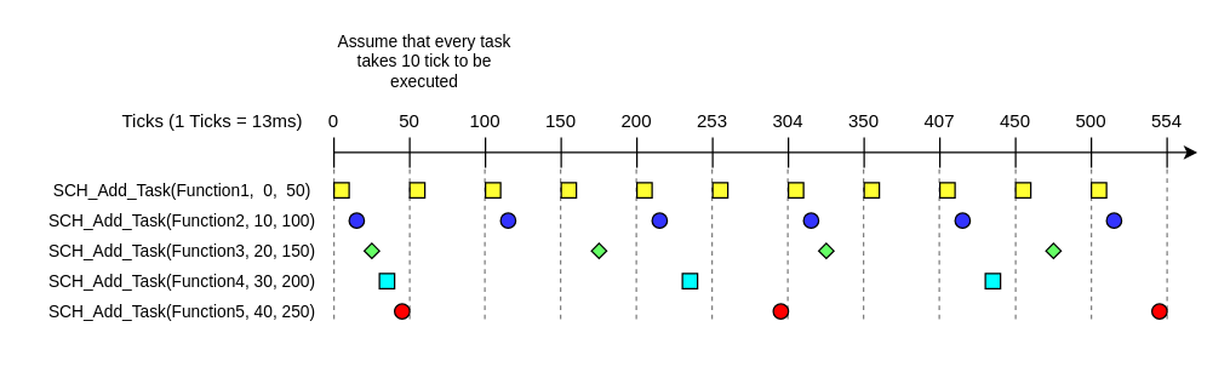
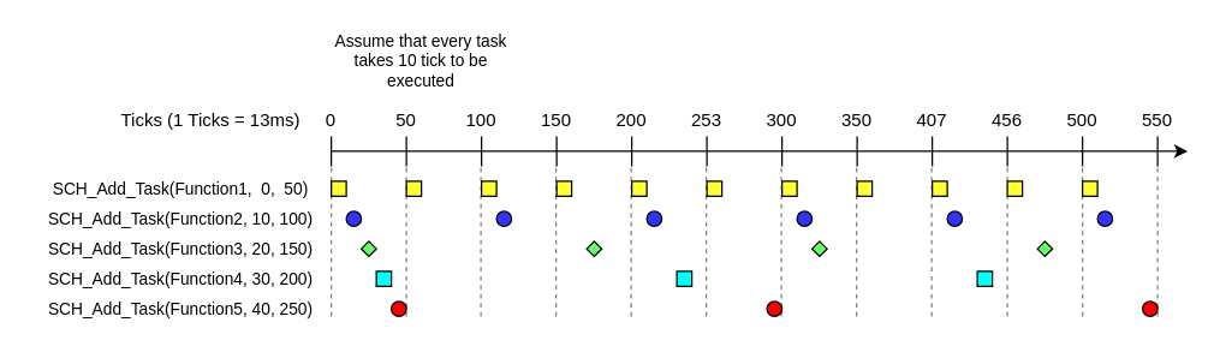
  <mxCell id="0" />
  <mxCell id="1" parent="0" />
  <mxCell id="2" value="" style="endArrow=classic;html=1;rounded=0;" edge="1" parent="1"><mxGeometry width="50" height="50" relative="1" as="geometry"><mxPoint x="220" y="100" as="sourcePoint" /><mxPoint x="790" y="100" as="targetPoint" /></mxGeometry></mxCell>
  <mxCell id="3" value="" style="endArrow=none;html=1;rounded=0;" edge="1" parent="1"><mxGeometry width="50" height="50" relative="1" as="geometry"><mxPoint x="220" y="110" as="sourcePoint" /><mxPoint x="220" y="90" as="targetPoint" /></mxGeometry></mxCell>
  <mxCell id="4" value="0" style="text;html=1;strokeColor=none;fillColor=none;align=center;verticalAlign=middle;whiteSpace=wrap;rounded=0;" vertex="1" parent="1"><mxGeometry x="210" y="70" width="20" height="20" as="geometry" /></mxCell>
  <mxCell id="5" value="" style="endArrow=none;html=1;rounded=0;" edge="1" parent="1"><mxGeometry width="50" height="50" relative="1" as="geometry"><mxPoint x="270" y="110" as="sourcePoint" /><mxPoint x="270" y="90" as="targetPoint" /></mxGeometry></mxCell>
  <mxCell id="6" value="" style="endArrow=none;html=1;rounded=0;" edge="1" parent="1"><mxGeometry width="50" height="50" relative="1" as="geometry"><mxPoint x="320" y="110" as="sourcePoint" /><mxPoint x="320" y="90" as="targetPoint" /></mxGeometry></mxCell>
  <mxCell id="7" value="" style="endArrow=none;html=1;rounded=0;" edge="1" parent="1"><mxGeometry width="50" height="50" relative="1" as="geometry"><mxPoint x="370" y="110" as="sourcePoint" /><mxPoint x="370" y="90" as="targetPoint" /></mxGeometry></mxCell>
  <mxCell id="8" value="" style="endArrow=none;html=1;rounded=0;" edge="1" parent="1"><mxGeometry width="50" height="50" relative="1" as="geometry"><mxPoint x="420" y="110" as="sourcePoint" /><mxPoint x="420" y="90" as="targetPoint" /></mxGeometry></mxCell>
  <mxCell id="9" value="" style="endArrow=none;html=1;rounded=0;" edge="1" parent="1"><mxGeometry width="50" height="50" relative="1" as="geometry"><mxPoint x="470" y="110" as="sourcePoint" /><mxPoint x="470" y="90" as="targetPoint" /></mxGeometry></mxCell>
  <mxCell id="10" value="" style="endArrow=none;html=1;rounded=0;" edge="1" parent="1"><mxGeometry width="50" height="50" relative="1" as="geometry"><mxPoint x="520" y="110" as="sourcePoint" /><mxPoint x="520" y="90" as="targetPoint" /></mxGeometry></mxCell>
  <mxCell id="11" value="" style="endArrow=none;html=1;rounded=0;" edge="1" parent="1"><mxGeometry width="50" height="50" relative="1" as="geometry"><mxPoint x="570" y="110" as="sourcePoint" /><mxPoint x="570" y="90" as="targetPoint" /></mxGeometry></mxCell>
  <mxCell id="12" value="" style="endArrow=none;html=1;rounded=0;" edge="1" parent="1"><mxGeometry width="50" height="50" relative="1" as="geometry"><mxPoint x="620" y="110" as="sourcePoint" /><mxPoint x="620" y="90" as="targetPoint" /></mxGeometry></mxCell>
  <mxCell id="13" value="50" style="text;html=1;strokeColor=none;fillColor=none;align=center;verticalAlign=middle;whiteSpace=wrap;rounded=0;" vertex="1" parent="1"><mxGeometry x="260" y="70" width="20" height="20" as="geometry" /></mxCell>
  <mxCell id="14" value="100" style="text;html=1;strokeColor=none;fillColor=none;align=center;verticalAlign=middle;whiteSpace=wrap;rounded=0;" vertex="1" parent="1"><mxGeometry x="310" y="70" width="20" height="20" as="geometry" /></mxCell>
  <mxCell id="15" value="150" style="text;html=1;strokeColor=none;fillColor=none;align=center;verticalAlign=middle;whiteSpace=wrap;rounded=0;" vertex="1" parent="1"><mxGeometry x="360" y="70" width="20" height="20" as="geometry" /></mxCell>
  <mxCell id="16" value="200" style="text;html=1;strokeColor=none;fillColor=none;align=center;verticalAlign=middle;whiteSpace=wrap;rounded=0;" vertex="1" parent="1"><mxGeometry x="410" y="70" width="20" height="20" as="geometry" /></mxCell>
  <mxCell id="17" value="253" style="text;html=1;strokeColor=none;fillColor=none;align=center;verticalAlign=middle;whiteSpace=wrap;rounded=0;" vertex="1" parent="1"><mxGeometry x="460" y="70" width="20" height="20" as="geometry" /></mxCell>
- <mxCell id="18" value="304" style="text;html=1;strokeColor=none;fillColor=none;align=center;verticalAlign=middle;whiteSpace=wrap;rounded=0;" vertex="1" parent="1"><mxGeometry x="510" y="70" width="20" height="20" as="geometry" /></mxCell>
+ <mxCell id="18" value="300" style="text;html=1;strokeColor=none;fillColor=none;align=center;verticalAlign=middle;whiteSpace=wrap;rounded=0;" vertex="1" parent="1"><mxGeometry x="510" y="70" width="20" height="20" as="geometry" /></mxCell>
  <mxCell id="19" value="350" style="text;html=1;strokeColor=none;fillColor=none;align=center;verticalAlign=middle;whiteSpace=wrap;rounded=0;" vertex="1" parent="1"><mxGeometry x="560" y="70" width="20" height="20" as="geometry" /></mxCell>
  <mxCell id="20" value="407" style="text;html=1;strokeColor=none;fillColor=none;align=center;verticalAlign=middle;whiteSpace=wrap;rounded=0;" vertex="1" parent="1"><mxGeometry x="610" y="70" width="20" height="20" as="geometry" /></mxCell>
  <mxCell id="21" value="" style="endArrow=none;html=1;rounded=0;" edge="1" parent="1"><mxGeometry width="50" height="50" relative="1" as="geometry"><mxPoint x="670" y="110" as="sourcePoint" /><mxPoint x="670" y="90" as="targetPoint" /></mxGeometry></mxCell>
- <mxCell id="22" value="450" style="text;html=1;strokeColor=none;fillColor=none;align=center;verticalAlign=middle;whiteSpace=wrap;rounded=0;" vertex="1" parent="1"><mxGeometry x="660" y="70" width="20" height="20" as="geometry" /></mxCell>
+ <mxCell id="22" value="456" style="text;html=1;strokeColor=none;fillColor=none;align=center;verticalAlign=middle;whiteSpace=wrap;rounded=0;" vertex="1" parent="1"><mxGeometry x="660" y="70" width="20" height="20" as="geometry" /></mxCell>
  <mxCell id="23" value="Ticks (1 Ticks = 13ms)" style="text;html=1;strokeColor=none;fillColor=none;align=center;verticalAlign=middle;whiteSpace=wrap;rounded=0;" vertex="1" parent="1"><mxGeometry x="70" y="65" width="140" height="30" as="geometry" /></mxCell>
  <mxCell id="24" value="" style="rounded=0;whiteSpace=wrap;html=1;fontSize=11;fillColor=#FFFF33;" vertex="1" parent="1"><mxGeometry x="220" y="120" width="10" height="10" as="geometry" /></mxCell>
  <mxCell id="25" value="SCH_Add_Task(Function1,&amp;nbsp; 0,&amp;nbsp; 50)" style="text;html=1;strokeColor=none;fillColor=none;align=center;verticalAlign=middle;whiteSpace=wrap;rounded=0;fontSize=11;" vertex="1" parent="1"><mxGeometry y="110" width="200" height="30" as="geometry" x="20" /></mxCell>
  <mxCell id="26" value="" style="rounded=0;whiteSpace=wrap;html=1;fontSize=11;fillColor=#FFFF33;" vertex="1" parent="1"><mxGeometry x="270" y="120" width="10" height="10" as="geometry" /></mxCell>
  <mxCell id="27" value="" style="rounded=0;whiteSpace=wrap;html=1;fontSize=11;fillColor=#FFFF33;" vertex="1" parent="1"><mxGeometry x="320" y="120" width="10" height="10" as="geometry" /></mxCell>
  <mxCell id="28" value="" style="rounded=0;whiteSpace=wrap;html=1;fontSize=11;fillColor=#FFFF33;" vertex="1" parent="1"><mxGeometry x="370" y="120" width="10" height="10" as="geometry" /></mxCell>
  <mxCell id="29" value="Assume that every task takes 10 tick to be executed" style="text;html=1;strokeColor=none;fillColor=none;align=center;verticalAlign=middle;whiteSpace=wrap;rounded=0;fontSize=11;" vertex="1" parent="1"><mxGeometry x="220" y="20" width="120" height="40" as="geometry" /></mxCell>
  <mxCell id="30" value="" style="rounded=0;whiteSpace=wrap;html=1;fontSize=11;fillColor=#FFFF33;" vertex="1" parent="1"><mxGeometry x="420" y="120" width="10" height="10" as="geometry" /></mxCell>
  <mxCell id="31" value="" style="rounded=0;whiteSpace=wrap;html=1;fontSize=11;fillColor=#FFFF33;" vertex="1" parent="1"><mxGeometry x="470" y="120" width="10" height="10" as="geometry" /></mxCell>
  <mxCell id="32" value="" style="rounded=0;whiteSpace=wrap;html=1;fontSize=11;fillColor=#FFFF33;" vertex="1" parent="1"><mxGeometry x="520" y="120" width="10" height="10" as="geometry" /></mxCell>
  <mxCell id="33" value="" style="rounded=0;whiteSpace=wrap;html=1;fontSize=11;fillColor=#FFFF33;" vertex="1" parent="1"><mxGeometry x="570" y="120" width="10" height="10" as="geometry" /></mxCell>
  <mxCell id="34" value="" style="rounded=0;whiteSpace=wrap;html=1;fontSize=11;fillColor=#FFFF33;" vertex="1" parent="1"><mxGeometry x="620" y="120" width="10" height="10" as="geometry" /></mxCell>
  <mxCell id="35" value="SCH_Add_Task(Function2, 10, 100)" style="text;html=1;strokeColor=none;fillColor=none;align=center;verticalAlign=middle;whiteSpace=wrap;rounded=0;fontSize=11;" vertex="1" parent="1"><mxGeometry y="130" width="200" height="30" as="geometry" x="20" /></mxCell>
  <mxCell id="36" value="" style="ellipse;whiteSpace=wrap;html=1;aspect=fixed;fontSize=11;fillColor=#3333FF;" vertex="1" parent="1"><mxGeometry x="230" y="140" width="10" height="10" as="geometry" /></mxCell>
  <mxCell id="37" value="" style="ellipse;whiteSpace=wrap;html=1;aspect=fixed;fontSize=11;fillColor=#3333FF;" vertex="1" parent="1"><mxGeometry x="330" y="140" width="10" height="10" as="geometry" /></mxCell>
  <mxCell id="38" value="" style="ellipse;whiteSpace=wrap;html=1;aspect=fixed;fontSize=11;fillColor=#3333FF;" vertex="1" parent="1"><mxGeometry x="430" y="140" width="10" height="10" as="geometry" /></mxCell>
  <mxCell id="39" value="" style="ellipse;whiteSpace=wrap;html=1;aspect=fixed;fontSize=11;fillColor=#3333FF;" vertex="1" parent="1"><mxGeometry x="530" y="140" width="10" height="10" as="geometry" /></mxCell>
  <mxCell id="40" value="" style="ellipse;whiteSpace=wrap;html=1;aspect=fixed;fontSize=11;fillColor=#3333FF;" vertex="1" parent="1"><mxGeometry x="630" y="140" width="10" height="10" as="geometry" /></mxCell>
  <mxCell id="41" value="SCH_Add_Task(Function3, 20, 150)" style="text;html=1;strokeColor=none;fillColor=none;align=center;verticalAlign=middle;whiteSpace=wrap;rounded=0;fontSize=11;" vertex="1" parent="1"><mxGeometry y="150" width="200" height="30" as="geometry" x="20" /></mxCell>
  <mxCell id="42" value="" style="rhombus;whiteSpace=wrap;html=1;fontSize=11;fillColor=#66FF66;" vertex="1" parent="1"><mxGeometry x="240" y="160" width="10" height="10" as="geometry" /></mxCell>
  <mxCell id="43" value="" style="rhombus;whiteSpace=wrap;html=1;fontSize=11;fillColor=#66FF66;" vertex="1" parent="1"><mxGeometry x="390" y="160" width="10" height="10" as="geometry" /></mxCell>
  <mxCell id="44" value="" style="endArrow=none;dashed=1;html=1;rounded=0;fontSize=11;opacity=50;" edge="1" parent="1"><mxGeometry width="50" height="50" relative="1" as="geometry"><mxPoint x="220" y="210" as="sourcePoint" /><mxPoint x="220" y="110" as="targetPoint" /></mxGeometry></mxCell>
  <mxCell id="45" value="" style="endArrow=none;dashed=1;html=1;rounded=0;fontSize=11;opacity=50;" edge="1" parent="1"><mxGeometry width="50" height="50" relative="1" as="geometry"><mxPoint x="319.6" y="210" as="sourcePoint" /><mxPoint x="319.6" y="110" as="targetPoint" /></mxGeometry></mxCell>
  <mxCell id="46" value="SCH_Add_Task(Function4, 30, 200)" style="text;html=1;strokeColor=none;fillColor=none;align=center;verticalAlign=middle;whiteSpace=wrap;rounded=0;fontSize=11;" vertex="1" parent="1"><mxGeometry y="170" width="200" height="30" as="geometry" x="20" /></mxCell>
  <mxCell id="47" value="" style="rounded=0;whiteSpace=wrap;html=1;fontSize=11;fillColor=#00FFFF;" vertex="1" parent="1"><mxGeometry x="250" y="180" width="10" height="10" as="geometry" /></mxCell>
  <mxCell id="48" value="" style="rounded=0;whiteSpace=wrap;html=1;fontSize=11;fillColor=#00FFFF;" vertex="1" parent="1"><mxGeometry x="450" y="180" width="10" height="10" as="geometry" /></mxCell>
  <mxCell id="49" value="" style="ellipse;whiteSpace=wrap;html=1;aspect=fixed;fontSize=11;fillColor=#FF0000;" vertex="1" parent="1"><mxGeometry x="260" y="200" width="10" height="10" as="geometry" /></mxCell>
  <mxCell id="50" value="SCH_Add_Task(Function5, 40, 250)" style="text;html=1;strokeColor=none;fillColor=none;align=center;verticalAlign=middle;whiteSpace=wrap;rounded=0;fontSize=11;" vertex="1" parent="1"><mxGeometry y="190" width="200" height="30" as="geometry" x="20" /></mxCell>
  <mxCell id="51" value="" style="endArrow=none;dashed=1;html=1;rounded=0;fontSize=11;opacity=50;" edge="1" parent="1"><mxGeometry width="50" height="50" relative="1" as="geometry"><mxPoint x="270" y="210" as="sourcePoint" /><mxPoint x="270" y="110" as="targetPoint" /></mxGeometry></mxCell>
  <mxCell id="52" value="" style="endArrow=none;dashed=1;html=1;rounded=0;fontSize=11;opacity=50;" edge="1" parent="1"><mxGeometry width="50" height="50" relative="1" as="geometry"><mxPoint x="369.6" y="210" as="sourcePoint" /><mxPoint x="369.6" y="110" as="targetPoint" /></mxGeometry></mxCell>
  <mxCell id="53" value="" style="endArrow=none;dashed=1;html=1;rounded=0;fontSize=11;opacity=50;" edge="1" parent="1"><mxGeometry width="50" height="50" relative="1" as="geometry"><mxPoint x="419.6" y="210" as="sourcePoint" /><mxPoint x="419.6" y="110" as="targetPoint" /></mxGeometry></mxCell>
  <mxCell id="54" value="" style="endArrow=none;dashed=1;html=1;rounded=0;fontSize=11;opacity=50;" edge="1" parent="1"><mxGeometry width="50" height="50" relative="1" as="geometry"><mxPoint x="469.6" y="210" as="sourcePoint" /><mxPoint x="469.6" y="110" as="targetPoint" /></mxGeometry></mxCell>
  <mxCell id="55" value="" style="endArrow=none;dashed=1;html=1;rounded=0;fontSize=11;opacity=50;" edge="1" parent="1"><mxGeometry width="50" height="50" relative="1" as="geometry"><mxPoint x="519.6" y="210" as="sourcePoint" /><mxPoint x="519.6" y="110" as="targetPoint" /></mxGeometry></mxCell>
  <mxCell id="56" value="" style="endArrow=none;dashed=1;html=1;rounded=0;fontSize=11;opacity=50;" edge="1" parent="1"><mxGeometry width="50" height="50" relative="1" as="geometry"><mxPoint x="569.6" y="210" as="sourcePoint" /><mxPoint x="569.6" y="110" as="targetPoint" /></mxGeometry></mxCell>
  <mxCell id="57" value="" style="endArrow=none;dashed=1;html=1;rounded=0;fontSize=11;opacity=50;" edge="1" parent="1"><mxGeometry width="50" height="50" relative="1" as="geometry"><mxPoint x="619.6" y="210" as="sourcePoint" /><mxPoint x="619.6" y="110" as="targetPoint" /></mxGeometry></mxCell>
  <mxCell id="58" value="" style="endArrow=none;dashed=1;html=1;rounded=0;fontSize=11;opacity=50;" edge="1" parent="1"><mxGeometry width="50" height="50" relative="1" as="geometry"><mxPoint x="670" y="210" as="sourcePoint" /><mxPoint x="670" y="110" as="targetPoint" /></mxGeometry></mxCell>
  <mxCell id="59" value="" style="rhombus;whiteSpace=wrap;html=1;fontSize=11;fillColor=#66FF66;" vertex="1" parent="1"><mxGeometry x="540" y="160" width="10" height="10" as="geometry" /></mxCell>
  <mxCell id="60" value="" style="ellipse;whiteSpace=wrap;html=1;aspect=fixed;fontSize=11;fillColor=#FF0000;" vertex="1" parent="1"><mxGeometry x="510" y="200" width="10" height="10" as="geometry" /></mxCell>
  <mxCell id="61" value="" style="rounded=0;whiteSpace=wrap;html=1;fontSize=11;fillColor=#00FFFF;" vertex="1" parent="1"><mxGeometry x="650" y="180" width="10" height="10" as="geometry" /></mxCell>
  <mxCell id="62" value="" style="rounded=0;whiteSpace=wrap;html=1;fontSize=11;fillColor=#FFFF33;" vertex="1" parent="1"><mxGeometry x="670" y="120" width="10" height="10" as="geometry" /></mxCell>
  <mxCell id="63" value="500" style="text;html=1;strokeColor=none;fillColor=none;align=center;verticalAlign=middle;whiteSpace=wrap;rounded=0;" vertex="1" parent="1"><mxGeometry x="710" y="70" width="20" height="20" as="geometry" /></mxCell>
  <mxCell id="64" value="" style="endArrow=none;html=1;rounded=0;" edge="1" parent="1"><mxGeometry width="50" height="50" relative="1" as="geometry"><mxPoint x="720" y="110" as="sourcePoint" /><mxPoint x="720" y="90" as="targetPoint" /></mxGeometry></mxCell>
  <mxCell id="65" value="" style="endArrow=none;dashed=1;html=1;rounded=0;fontSize=11;opacity=50;" edge="1" parent="1"><mxGeometry width="50" height="50" relative="1" as="geometry"><mxPoint x="720" y="210" as="sourcePoint" /><mxPoint x="720" y="110" as="targetPoint" /></mxGeometry></mxCell>
  <mxCell id="66" value="" style="rounded=0;whiteSpace=wrap;html=1;fontSize=11;fillColor=#FFFF33;" vertex="1" parent="1"><mxGeometry x="720" y="120" width="10" height="10" as="geometry" /></mxCell>
  <mxCell id="67" value="" style="ellipse;whiteSpace=wrap;html=1;aspect=fixed;fontSize=11;fillColor=#3333FF;" vertex="1" parent="1"><mxGeometry x="730" y="140" width="10" height="10" as="geometry" /></mxCell>
  <mxCell id="68" value="" style="rhombus;whiteSpace=wrap;html=1;fontSize=11;fillColor=#66FF66;" vertex="1" parent="1"><mxGeometry x="690" y="160" width="10" height="10" as="geometry" /></mxCell>
  <mxCell id="69" value="" style="ellipse;whiteSpace=wrap;html=1;aspect=fixed;fontSize=11;fillColor=#FF0000;" vertex="1" parent="1"><mxGeometry x="760" y="200" width="10" height="10" as="geometry" /></mxCell>
- <mxCell id="70" value="554" style="text;html=1;strokeColor=none;fillColor=none;align=center;verticalAlign=middle;whiteSpace=wrap;rounded=0;" vertex="1" parent="1"><mxGeometry x="760" y="70" width="20" height="20" as="geometry" /></mxCell>
+ <mxCell id="70" value="550" style="text;html=1;strokeColor=none;fillColor=none;align=center;verticalAlign=middle;whiteSpace=wrap;rounded=0;" vertex="1" parent="1"><mxGeometry x="760" y="70" width="20" height="20" as="geometry" /></mxCell>
  <mxCell id="71" value="" style="endArrow=none;html=1;rounded=0;" edge="1" parent="1"><mxGeometry width="50" height="50" relative="1" as="geometry"><mxPoint x="770" y="110" as="sourcePoint" /><mxPoint x="770" y="90" as="targetPoint" /></mxGeometry></mxCell>
  <mxCell id="72" value="" style="endArrow=none;dashed=1;html=1;rounded=0;fontSize=11;opacity=50;" edge="1" parent="1"><mxGeometry width="50" height="50" relative="1" as="geometry"><mxPoint x="770" y="210" as="sourcePoint" /><mxPoint x="770" y="110" as="targetPoint" /></mxGeometry></mxCell>
